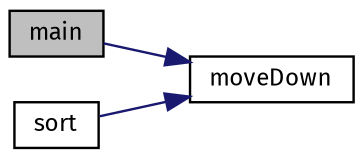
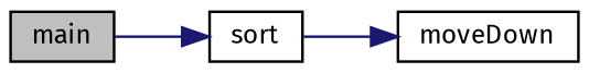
  digraph {
    fontname="Fira Sans"
    rankdir=LR
    node [color=black fillcolor=white fontname="Fira Sans" fontsize=10 shape=record style=filled]
    edge [color=midnightblue fontname="Fira Sans" fontsize=10 labelfontname=Helvetica labelfontsize=10 style=solid]
    n1 [fillcolor=grey75 fontcolor=black height=0.2 label=main width=0.4]
    n2 [height=0.2 label=sort width=0.4]
    n3 [height=0.2 label=moveDown width=0.4]
-   n1 -> n3
+   n1 -> n2
    n2 -> n3
  }
